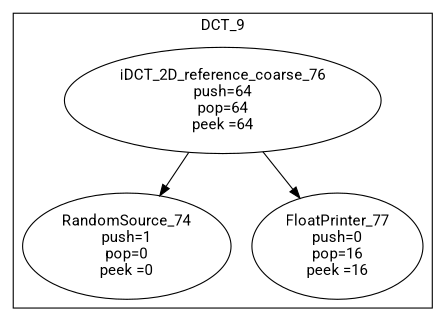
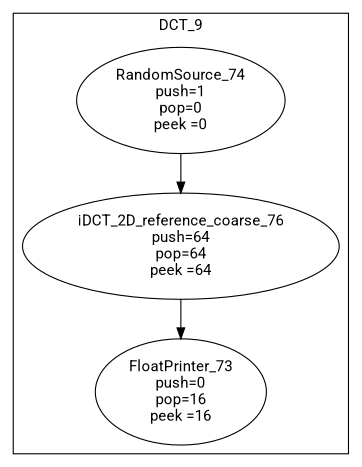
  digraph {
    fontname=Roboto
    node [fontname=Roboto]
    edge [fontname=Roboto]
    n1 [label="RandomSource_74\npush=1\npop=0\npeek =0"]
    n2 [label="iDCT_2D_reference_coarse_76\npush=64\npop=64\npeek =64"]
-   n3 [label="FloatPrinter_77\npush=0\npop=16\npeek =16"]
+   n3 [label="FloatPrinter_73\npush=0\npop=16\npeek =16"]
    subgraph cluster_1 {
      label=DCT_9
      n1
      n2
      n3
    }
-   n2 -> n1
+   n1 -> n2
    n2 -> n3
  }
